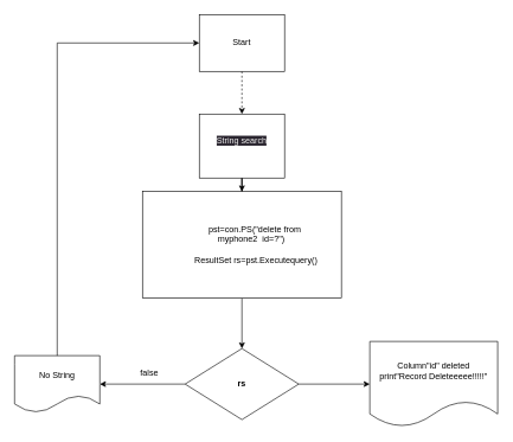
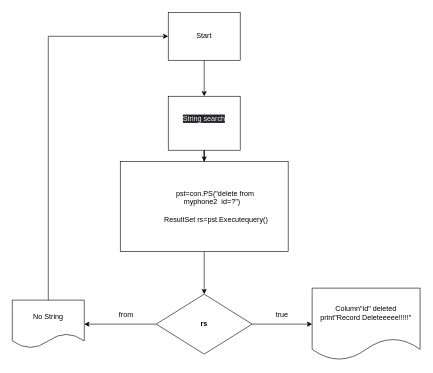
  <mxCell id="0" />
  <mxCell id="1" parent="0" />
- <mxCell id="2" value="" style="edgeStyle=orthogonalEdgeStyle;rounded=0;orthogonalLoop=1;jettySize=auto;html=1;entryX=0.5;entryY=0;entryDx=0;entryDy=0;dashed=1;" parent="1" source="3" target="15" edge="1"><mxGeometry relative="1" as="geometry"><mxPoint x="340" y="160" as="targetPoint" /></mxGeometry></mxCell>
+ <mxCell id="2" value="" style="edgeStyle=orthogonalEdgeStyle;rounded=0;orthogonalLoop=1;jettySize=auto;html=1;entryX=0.5;entryY=0;entryDx=0;entryDy=0;" parent="1" source="3" target="15" edge="1"><mxGeometry relative="1" as="geometry"><mxPoint x="340" y="160" as="targetPoint" /></mxGeometry></mxCell>
  <mxCell id="3" value="Start" style="whiteSpace=wrap;html=1;rounded=0;" parent="1" vertex="1"><mxGeometry x="280" y="20" width="120" height="80" as="geometry" /></mxCell>
  <mxCell id="4" value="" style="edgeStyle=orthogonalEdgeStyle;rounded=0;orthogonalLoop=1;jettySize=auto;html=1;exitX=0.5;exitY=1;exitDx=0;exitDy=0;" parent="1" source="15" target="6" edge="1"><mxGeometry relative="1" as="geometry"><mxPoint x="340" y="230" as="sourcePoint" /></mxGeometry></mxCell>
  <mxCell id="5" value="" style="edgeStyle=orthogonalEdgeStyle;rounded=0;orthogonalLoop=1;jettySize=auto;html=1;" parent="1" source="6" target="9" edge="1"><mxGeometry relative="1" as="geometry" /></mxCell>
  <mxCell id="6" value="&lt;span style=&quot;text-align: left;&quot;&gt;&amp;nbsp; &amp;nbsp; &amp;nbsp; &amp;nbsp; &amp;nbsp; &amp;nbsp;pst=con.PS(&quot;delete from&lt;/span&gt;&lt;br style=&quot;text-align: left;&quot;&gt;&lt;span style=&quot;text-align: left;&quot;&gt;&amp;nbsp; &amp;nbsp; &amp;nbsp; &amp;nbsp; myphone2&amp;nbsp; id=?&quot;)&lt;/span&gt;&lt;br style=&quot;text-align: left;&quot;&gt;&lt;span style=&quot;text-align: left;&quot;&gt;&amp;nbsp; &amp;nbsp; &amp;nbsp; &amp;nbsp; &amp;nbsp;&amp;nbsp;&lt;/span&gt;&lt;br style=&quot;text-align: left;&quot;&gt;&lt;span style=&quot;text-align: left;&quot;&gt;&amp;nbsp; &amp;nbsp; &amp;nbsp; &amp;nbsp; &amp;nbsp; &amp;nbsp; ResultSet rs=pst.Executequery()&lt;/span&gt;" style="rounded=0;whiteSpace=wrap;html=1;" parent="1" vertex="1"><mxGeometry x="200" y="269" width="280" height="150" as="geometry" /></mxCell>
  <mxCell id="7" value="" style="edgeStyle=orthogonalEdgeStyle;rounded=0;orthogonalLoop=1;jettySize=auto;html=1;" parent="1" source="9" target="11" edge="1"><mxGeometry relative="1" as="geometry" /></mxCell>
  <mxCell id="8" value="" style="edgeStyle=orthogonalEdgeStyle;rounded=0;orthogonalLoop=1;jettySize=auto;html=1;" parent="1" source="9" target="10" edge="1"><mxGeometry relative="1" as="geometry" /></mxCell>
  <mxCell id="9" value="&lt;b&gt;rs&lt;/b&gt;" style="rhombus;whiteSpace=wrap;html=1;" parent="1" vertex="1"><mxGeometry x="260" y="490" width="160" height="100" as="geometry" /></mxCell>
  <mxCell id="10" value="Column&quot;id&quot; deleted&lt;br&gt;print&quot;Record Deleteeeee!!!!!&quot;" style="shape=document;whiteSpace=wrap;html=1;boundedLbl=1;" parent="1" vertex="1"><mxGeometry x="520" y="480" width="180" height="120" as="geometry" /></mxCell>
  <mxCell id="11" value="No String" style="shape=document;whiteSpace=wrap;html=1;boundedLbl=1;" parent="1" vertex="1"><mxGeometry x="20" y="500" width="120" height="80" as="geometry" /></mxCell>
- <mxCell id="13" value="false" style="text;html=1;strokeColor=none;fillColor=none;align=center;verticalAlign=middle;whiteSpace=wrap;rounded=0;" parent="1" vertex="1"><mxGeometry x="180" y="510" width="60" height="30" as="geometry" /></mxCell>
+ <mxCell id="12" value="true" style="text;html=1;strokeColor=none;fillColor=none;align=center;verticalAlign=middle;whiteSpace=wrap;rounded=0;" parent="1" vertex="1"><mxGeometry x="440" y="510" width="60" height="30" as="geometry" /></mxCell>
+ <mxCell id="13" value="from" style="text;html=1;strokeColor=none;fillColor=none;align=center;verticalAlign=middle;whiteSpace=wrap;rounded=0;" parent="1" vertex="1"><mxGeometry x="180" y="510" width="60" height="30" as="geometry" /></mxCell>
  <mxCell id="14" value="" style="endArrow=classic;html=1;rounded=0;exitX=0.5;exitY=0;exitDx=0;exitDy=0;entryX=0;entryY=0.5;entryDx=0;entryDy=0;" parent="1" source="11" target="3" edge="1"><mxGeometry width="50" height="50" relative="1" as="geometry"><mxPoint x="80" y="490" as="sourcePoint" /><mxPoint x="80" y="50" as="targetPoint" /><Array as="points"><mxPoint x="80" y="60" /></Array></mxGeometry></mxCell>
  <mxCell id="15" value="&#10;&lt;span style=&quot;color: rgb(240, 240, 240); font-family: Helvetica; font-size: 12px; font-style: normal; font-variant-ligatures: normal; font-variant-caps: normal; font-weight: 400; letter-spacing: normal; orphans: 2; text-align: center; text-indent: 0px; text-transform: none; widows: 2; word-spacing: 0px; -webkit-text-stroke-width: 0px; background-color: rgb(42, 37, 47); text-decoration-thickness: initial; text-decoration-style: initial; text-decoration-color: initial; float: none; display: inline !important;&quot;&gt;String search&lt;/span&gt;&#10;&#10;" style="rounded=0;whiteSpace=wrap;html=1;" vertex="1" parent="1"><mxGeometry x="280" y="160" width="120" height="90" as="geometry" /></mxCell>
